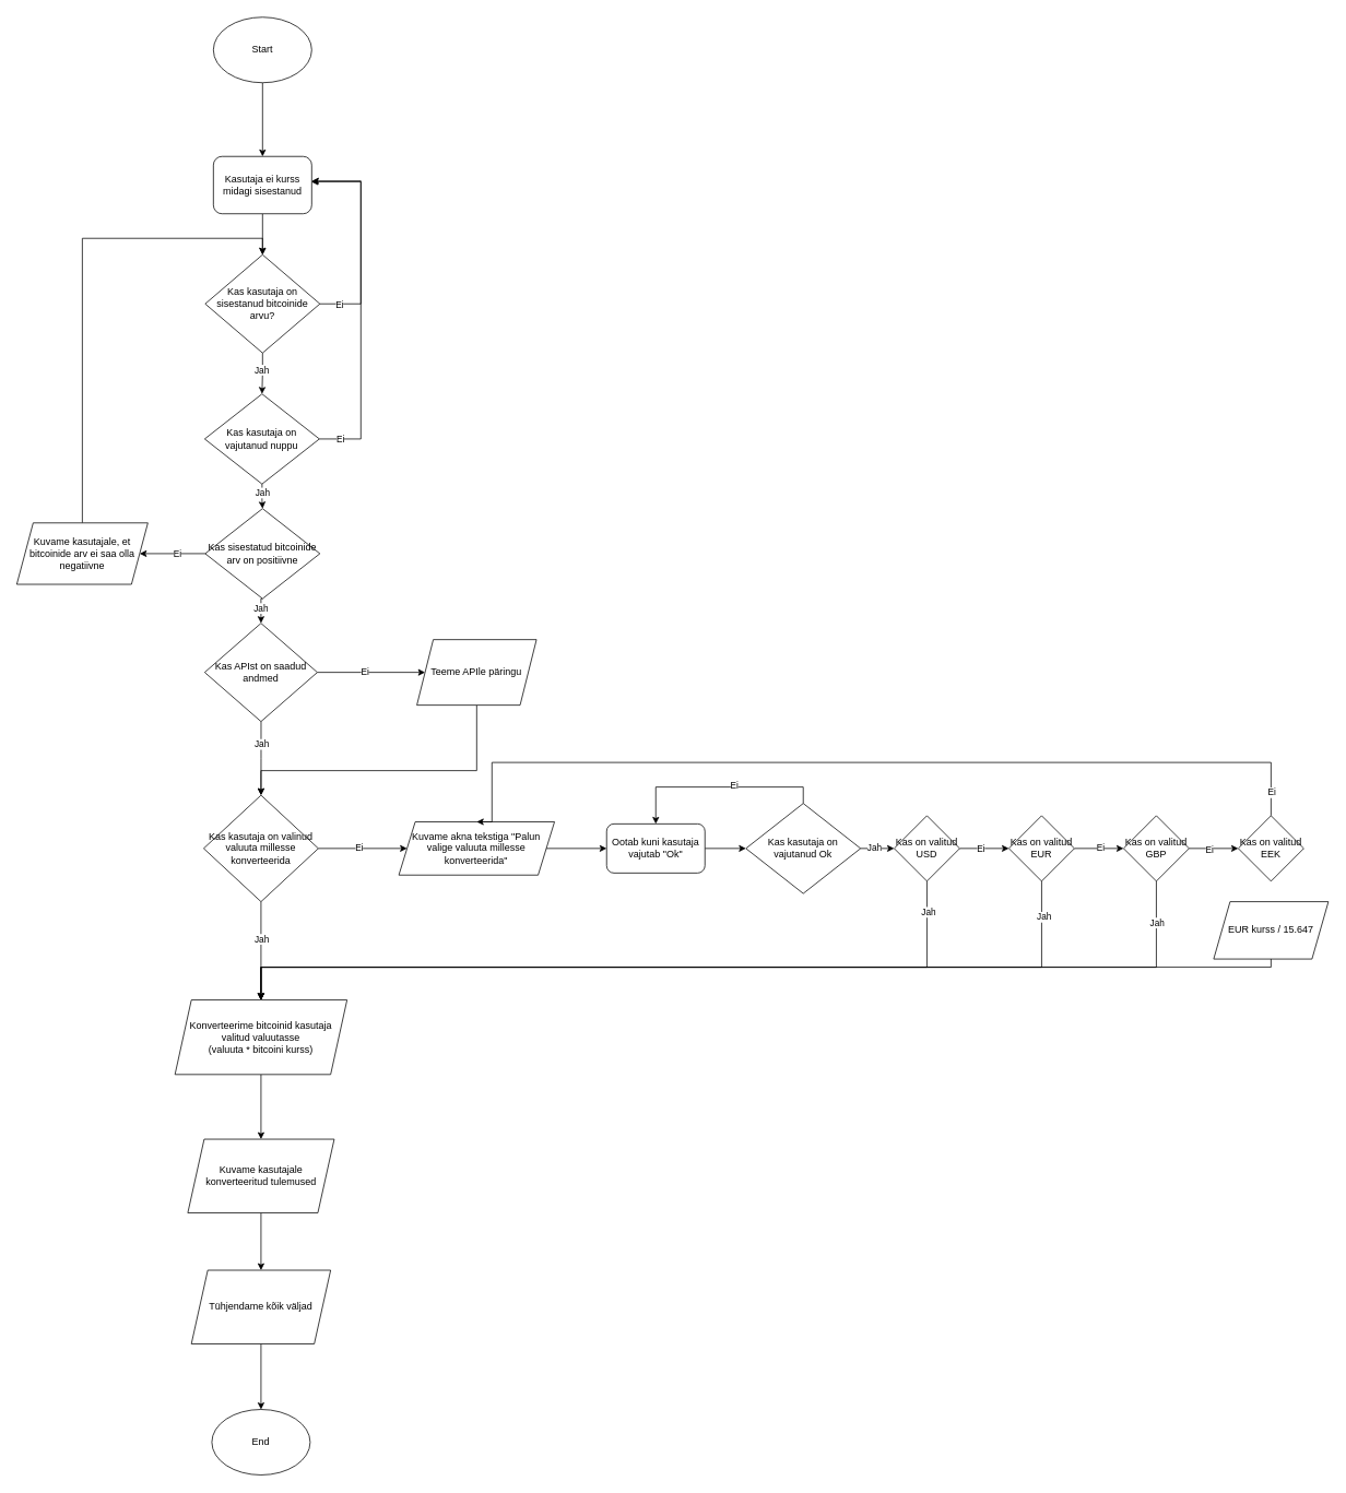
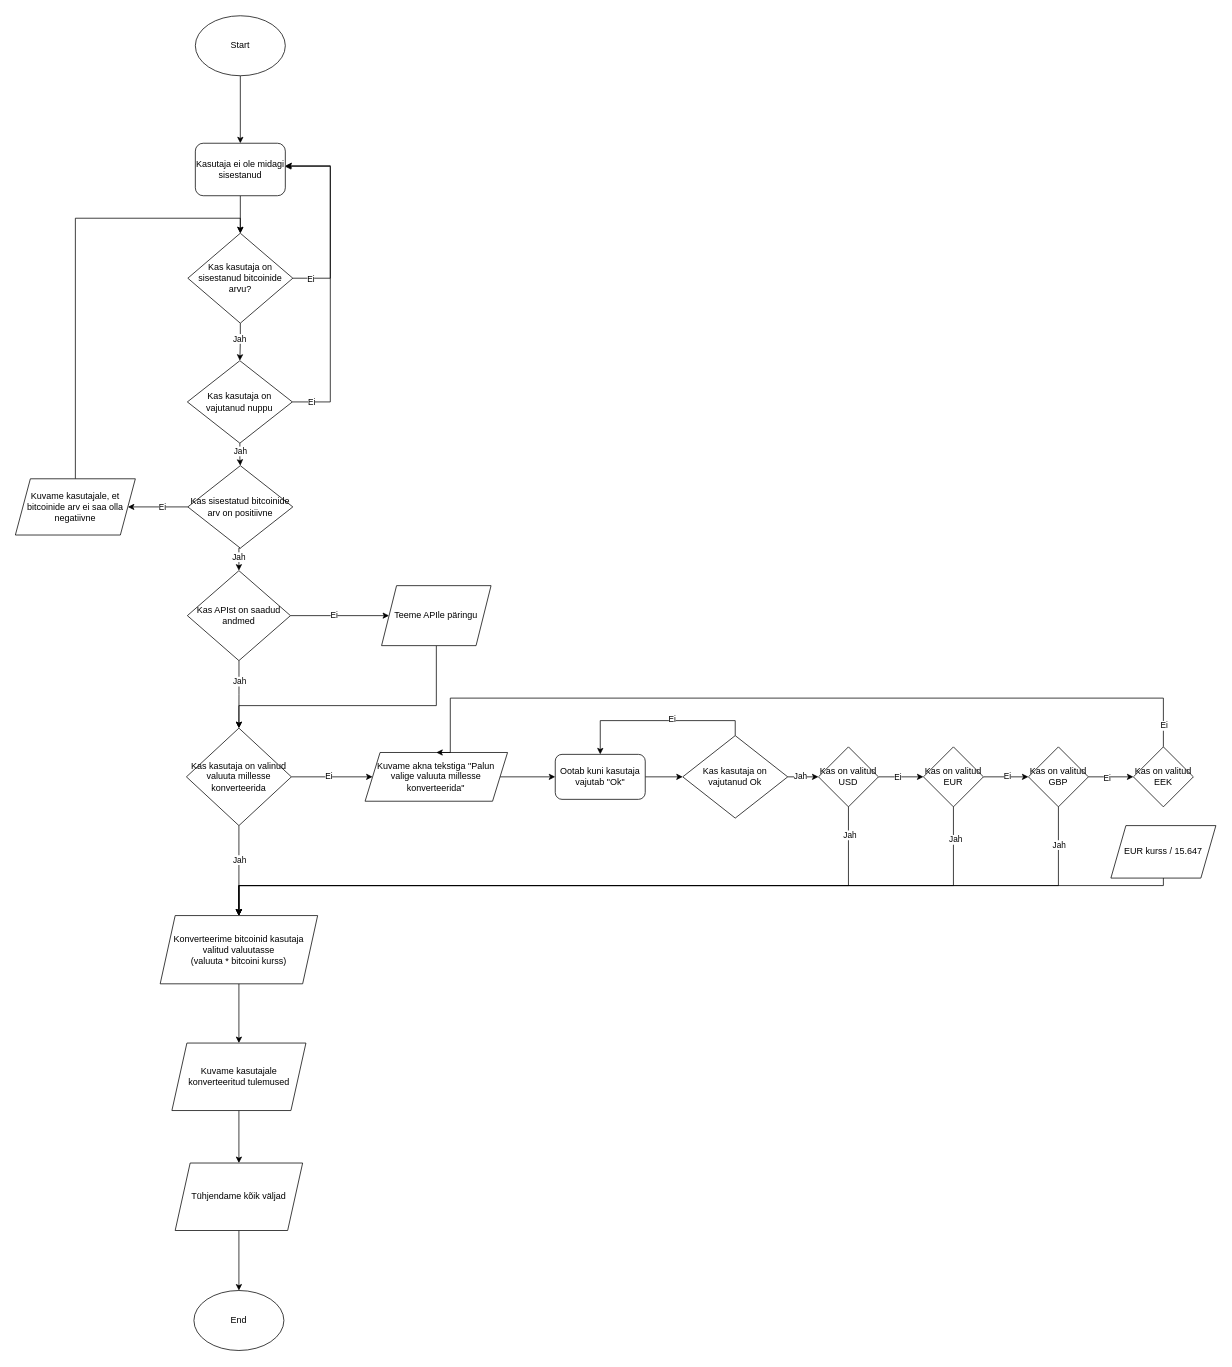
  <mxCell id="0" />
  <mxCell id="1" parent="0" />
  <mxCell id="2" style="edgeStyle=orthogonalEdgeStyle;rounded=0;orthogonalLoop=1;jettySize=auto;html=1;entryX=0.5;entryY=0;entryDx=0;entryDy=0;" parent="1" source="49" target="4" edge="1"><mxGeometry relative="1" as="geometry"><mxPoint x="320" y="110" as="sourcePoint" /></mxGeometry></mxCell>
  <mxCell id="3" style="edgeStyle=orthogonalEdgeStyle;rounded=0;orthogonalLoop=1;jettySize=auto;html=1;entryX=0.5;entryY=0;entryDx=0;entryDy=0;" parent="1" source="4" target="7" edge="1"><mxGeometry relative="1" as="geometry" /></mxCell>
- <mxCell id="4" value="Kasutaja ei kurss midagi sisestanud" style="rounded=1;whiteSpace=wrap;html=1;" parent="1" vertex="1"><mxGeometry x="260" y="190" width="120" height="70" as="geometry" /></mxCell>
+ <mxCell id="4" value="Kasutaja ei ole midagi sisestanud" style="rounded=1;whiteSpace=wrap;html=1;" parent="1" vertex="1"><mxGeometry x="260" y="190" width="120" height="70" as="geometry" /></mxCell>
  <mxCell id="5" style="edgeStyle=orthogonalEdgeStyle;rounded=0;orthogonalLoop=1;jettySize=auto;html=1;entryX=0.5;entryY=0;entryDx=0;entryDy=0;" parent="1" source="7" target="14" edge="1"><mxGeometry relative="1" as="geometry" /></mxCell>
  <mxCell id="6" value="Jah" style="edgeLabel;html=1;align=center;verticalAlign=middle;resizable=0;points=[];" parent="5" vertex="1" connectable="0"><mxGeometry x="-0.196" y="-2" relative="1" as="geometry"><mxPoint as="offset" /></mxGeometry></mxCell>
  <mxCell id="7" value="Kas kasutaja on sisestanud bitcoinide arvu?" style="rhombus;whiteSpace=wrap;html=1;" parent="1" vertex="1"><mxGeometry x="250" y="310" width="140" height="120" as="geometry" /></mxCell>
  <mxCell id="8" style="edgeStyle=orthogonalEdgeStyle;rounded=0;orthogonalLoop=1;jettySize=auto;html=1;exitX=1;exitY=0.5;exitDx=0;exitDy=0;entryX=0.996;entryY=0.443;entryDx=0;entryDy=0;entryPerimeter=0;" parent="1" source="7" target="4" edge="1"><mxGeometry relative="1" as="geometry"><Array as="points"><mxPoint x="440" y="370" /><mxPoint x="440" y="221" /></Array></mxGeometry></mxCell>
  <mxCell id="9" value="Ei" style="edgeLabel;html=1;align=center;verticalAlign=middle;resizable=0;points=[];" parent="8" vertex="1" connectable="0"><mxGeometry x="-0.825" relative="1" as="geometry"><mxPoint as="offset" /></mxGeometry></mxCell>
  <mxCell id="10" style="edgeStyle=orthogonalEdgeStyle;rounded=0;orthogonalLoop=1;jettySize=auto;html=1;entryX=0.5;entryY=0;entryDx=0;entryDy=0;" parent="1" source="14" target="44" edge="1"><mxGeometry relative="1" as="geometry" /></mxCell>
  <mxCell id="11" value="Jah" style="edgeLabel;html=1;align=center;verticalAlign=middle;resizable=0;points=[];" parent="10" vertex="1" connectable="0"><mxGeometry x="-0.257" relative="1" as="geometry"><mxPoint as="offset" /></mxGeometry></mxCell>
  <mxCell id="12" style="edgeStyle=orthogonalEdgeStyle;rounded=0;orthogonalLoop=1;jettySize=auto;html=1;exitX=1;exitY=0.5;exitDx=0;exitDy=0;entryX=1.002;entryY=0.427;entryDx=0;entryDy=0;entryPerimeter=0;" parent="1" source="14" target="4" edge="1"><mxGeometry relative="1" as="geometry"><Array as="points"><mxPoint x="440" y="535" /><mxPoint x="440" y="220" /></Array></mxGeometry></mxCell>
  <mxCell id="13" value="Ei" style="edgeLabel;html=1;align=center;verticalAlign=middle;resizable=0;points=[];" parent="12" vertex="1" connectable="0"><mxGeometry x="-0.884" relative="1" as="geometry"><mxPoint as="offset" /></mxGeometry></mxCell>
  <mxCell id="14" value="Kas kasutaja on vajutanud nuppu" style="rhombus;whiteSpace=wrap;html=1;" parent="1" vertex="1"><mxGeometry x="249.37" y="480" width="140" height="110" as="geometry" /></mxCell>
  <mxCell id="15" style="edgeStyle=orthogonalEdgeStyle;rounded=0;orthogonalLoop=1;jettySize=auto;html=1;entryX=0;entryY=0.5;entryDx=0;entryDy=0;" parent="1" source="19" target="21" edge="1"><mxGeometry relative="1" as="geometry" /></mxCell>
  <mxCell id="16" value="Ei" style="edgeLabel;html=1;align=center;verticalAlign=middle;resizable=0;points=[];" parent="15" vertex="1" connectable="0"><mxGeometry x="-0.122" y="1" relative="1" as="geometry"><mxPoint as="offset" /></mxGeometry></mxCell>
  <mxCell id="17" style="edgeStyle=orthogonalEdgeStyle;rounded=0;orthogonalLoop=1;jettySize=auto;html=1;entryX=0.5;entryY=0;entryDx=0;entryDy=0;" parent="1" source="19" target="26" edge="1"><mxGeometry relative="1" as="geometry" /></mxCell>
  <mxCell id="18" value="Jah" style="edgeLabel;html=1;align=center;verticalAlign=middle;resizable=0;points=[];" parent="17" vertex="1" connectable="0"><mxGeometry x="-0.285" y="-3" relative="1" as="geometry"><mxPoint x="3" y="-4" as="offset" /></mxGeometry></mxCell>
  <mxCell id="19" value="Kas APIst on saadud andmed" style="rhombus;whiteSpace=wrap;html=1;" parent="1" vertex="1"><mxGeometry x="249.37" y="760" width="137.5" height="120" as="geometry" /></mxCell>
  <mxCell id="20" style="edgeStyle=orthogonalEdgeStyle;rounded=0;orthogonalLoop=1;jettySize=auto;html=1;entryX=0.5;entryY=0;entryDx=0;entryDy=0;" parent="1" source="21" target="26" edge="1"><mxGeometry relative="1" as="geometry"><Array as="points"><mxPoint x="581" y="940" /><mxPoint x="318" y="940" /></Array></mxGeometry></mxCell>
  <mxCell id="21" value="Teeme APIle päringu" style="shape=parallelogram;perimeter=parallelogramPerimeter;whiteSpace=wrap;html=1;fixedSize=1;" parent="1" vertex="1"><mxGeometry x="508.37" y="780" width="146" height="80" as="geometry" /></mxCell>
  <mxCell id="22" style="edgeStyle=orthogonalEdgeStyle;rounded=0;orthogonalLoop=1;jettySize=auto;html=1;entryX=0;entryY=0.5;entryDx=0;entryDy=0;" parent="1" source="26" target="28" edge="1"><mxGeometry relative="1" as="geometry" /></mxCell>
  <mxCell id="23" value="Ei" style="edgeLabel;html=1;align=center;verticalAlign=middle;resizable=0;points=[];" parent="22" vertex="1" connectable="0"><mxGeometry x="-0.098" y="1" relative="1" as="geometry"><mxPoint as="offset" /></mxGeometry></mxCell>
  <mxCell id="24" style="edgeStyle=orthogonalEdgeStyle;rounded=0;orthogonalLoop=1;jettySize=auto;html=1;entryX=0.5;entryY=0;entryDx=0;entryDy=0;" parent="1" source="26" target="37" edge="1"><mxGeometry relative="1" as="geometry" /></mxCell>
  <mxCell id="25" value="Jah" style="edgeLabel;html=1;align=center;verticalAlign=middle;resizable=0;points=[];" parent="24" vertex="1" connectable="0"><mxGeometry x="-0.253" relative="1" as="geometry"><mxPoint as="offset" /></mxGeometry></mxCell>
  <mxCell id="26" value="Kas kasutaja on valinud valuuta millesse konverteerida" style="rhombus;whiteSpace=wrap;html=1;" parent="1" vertex="1"><mxGeometry x="248.12" y="970" width="140" height="130" as="geometry" /></mxCell>
  <mxCell id="27" style="edgeStyle=orthogonalEdgeStyle;rounded=0;orthogonalLoop=1;jettySize=auto;html=1;exitX=1;exitY=0.5;exitDx=0;exitDy=0;entryX=0;entryY=0.5;entryDx=0;entryDy=0;" parent="1" source="28" target="30" edge="1"><mxGeometry relative="1" as="geometry" /></mxCell>
  <mxCell id="28" value="Kuvame akna tekstiga &quot;Palun valige valuuta millesse konverteerida&quot;" style="shape=parallelogram;perimeter=parallelogramPerimeter;whiteSpace=wrap;html=1;fixedSize=1;" parent="1" vertex="1"><mxGeometry x="486.37" y="1002.5" width="190" height="65" as="geometry" /></mxCell>
  <mxCell id="29" style="edgeStyle=orthogonalEdgeStyle;rounded=0;orthogonalLoop=1;jettySize=auto;html=1;exitX=1;exitY=0.5;exitDx=0;exitDy=0;entryX=0;entryY=0.5;entryDx=0;entryDy=0;" parent="1" source="30" target="35" edge="1"><mxGeometry relative="1" as="geometry" /></mxCell>
  <mxCell id="30" value="Ootab kuni kasutaja vajutab &quot;Ok&quot;" style="rounded=1;whiteSpace=wrap;html=1;" parent="1" vertex="1"><mxGeometry x="740" y="1005" width="120" height="60" as="geometry" /></mxCell>
  <mxCell id="31" style="edgeStyle=orthogonalEdgeStyle;rounded=0;orthogonalLoop=1;jettySize=auto;html=1;exitX=0.5;exitY=0;exitDx=0;exitDy=0;entryX=0.5;entryY=0;entryDx=0;entryDy=0;" parent="1" source="35" target="30" edge="1"><mxGeometry relative="1" as="geometry" /></mxCell>
  <mxCell id="32" value="Ei" style="edgeLabel;html=1;align=center;verticalAlign=middle;resizable=0;points=[];" parent="31" vertex="1" connectable="0"><mxGeometry x="-0.14" y="-2" relative="1" as="geometry"><mxPoint as="offset" /></mxGeometry></mxCell>
  <mxCell id="33" style="edgeStyle=orthogonalEdgeStyle;rounded=0;orthogonalLoop=1;jettySize=auto;html=1;entryX=0;entryY=0.5;entryDx=0;entryDy=0;" parent="1" source="35" target="54" edge="1"><mxGeometry relative="1" as="geometry" /></mxCell>
  <mxCell id="34" value="Jah" style="edgeLabel;html=1;align=center;verticalAlign=middle;resizable=0;points=[];" parent="33" vertex="1" connectable="0"><mxGeometry x="-0.231" y="1" relative="1" as="geometry"><mxPoint as="offset" /></mxGeometry></mxCell>
  <mxCell id="35" value="Kas kasutaja on vajutanud Ok" style="rhombus;whiteSpace=wrap;html=1;" parent="1" vertex="1"><mxGeometry x="910" y="980" width="140" height="110" as="geometry" /></mxCell>
  <mxCell id="36" style="edgeStyle=orthogonalEdgeStyle;rounded=0;orthogonalLoop=1;jettySize=auto;html=1;entryX=0.5;entryY=0;entryDx=0;entryDy=0;" parent="1" source="37" target="39" edge="1"><mxGeometry relative="1" as="geometry" /></mxCell>
  <mxCell id="37" value="Konverteerime bitcoinid kasutaja valitud valuutasse&lt;div&gt;(valuuta * bitcoini kurss)&lt;/div&gt;" style="shape=parallelogram;perimeter=parallelogramPerimeter;whiteSpace=wrap;html=1;fixedSize=1;" parent="1" vertex="1"><mxGeometry x="213.12" y="1220" width="210" height="91" as="geometry" /></mxCell>
  <mxCell id="38" style="edgeStyle=orthogonalEdgeStyle;rounded=0;orthogonalLoop=1;jettySize=auto;html=1;" parent="1" source="39" target="46" edge="1"><mxGeometry relative="1" as="geometry" /></mxCell>
  <mxCell id="39" value="Kuvame kasutajale konverteeritud tulemused" style="shape=parallelogram;perimeter=parallelogramPerimeter;whiteSpace=wrap;html=1;fixedSize=1;" parent="1" vertex="1"><mxGeometry x="228.74" y="1390" width="178.75" height="90" as="geometry" /></mxCell>
  <mxCell id="40" style="edgeStyle=orthogonalEdgeStyle;rounded=0;orthogonalLoop=1;jettySize=auto;html=1;exitX=0.5;exitY=1;exitDx=0;exitDy=0;entryX=0.5;entryY=0;entryDx=0;entryDy=0;" parent="1" source="44" target="19" edge="1"><mxGeometry relative="1" as="geometry" /></mxCell>
  <mxCell id="41" value="Jah" style="edgeLabel;html=1;align=center;verticalAlign=middle;resizable=0;points=[];" parent="40" vertex="1" connectable="0"><mxGeometry x="-0.166" y="-1" relative="1" as="geometry"><mxPoint as="offset" /></mxGeometry></mxCell>
  <mxCell id="42" style="edgeStyle=orthogonalEdgeStyle;rounded=0;orthogonalLoop=1;jettySize=auto;html=1;exitX=0;exitY=0.5;exitDx=0;exitDy=0;" parent="1" source="44" target="48" edge="1"><mxGeometry relative="1" as="geometry" /></mxCell>
  <mxCell id="43" value="Ei" style="edgeLabel;html=1;align=center;verticalAlign=middle;resizable=0;points=[];" parent="42" vertex="1" connectable="0"><mxGeometry x="-0.135" y="-1" relative="1" as="geometry"><mxPoint as="offset" /></mxGeometry></mxCell>
  <mxCell id="44" value="Kas sisestatud bitcoinide arv on positiivne" style="rhombus;whiteSpace=wrap;html=1;" parent="1" vertex="1"><mxGeometry x="250" y="620" width="140" height="110" as="geometry" /></mxCell>
  <mxCell id="45" style="edgeStyle=orthogonalEdgeStyle;rounded=0;orthogonalLoop=1;jettySize=auto;html=1;entryX=0.5;entryY=0;entryDx=0;entryDy=0;" parent="1" source="46" target="68" edge="1"><mxGeometry relative="1" as="geometry" /></mxCell>
  <mxCell id="46" value="Tühjendame kõik väljad" style="shape=parallelogram;perimeter=parallelogramPerimeter;whiteSpace=wrap;html=1;fixedSize=1;" parent="1" vertex="1"><mxGeometry x="233.11" y="1550" width="170" height="90" as="geometry" /></mxCell>
  <mxCell id="47" style="edgeStyle=orthogonalEdgeStyle;rounded=0;orthogonalLoop=1;jettySize=auto;html=1;exitX=0.5;exitY=0;exitDx=0;exitDy=0;entryX=0.5;entryY=0;entryDx=0;entryDy=0;" parent="1" source="48" target="7" edge="1"><mxGeometry relative="1" as="geometry" /></mxCell>
  <mxCell id="48" value="Kuvame kasutajale, et bitcoinide arv ei saa olla negatiivne" style="shape=parallelogram;perimeter=parallelogramPerimeter;whiteSpace=wrap;html=1;fixedSize=1;" parent="1" vertex="1"><mxGeometry x="20" y="637.5" width="160" height="75" as="geometry" /></mxCell>
  <mxCell id="49" value="Start" style="ellipse;whiteSpace=wrap;html=1;" parent="1" vertex="1"><mxGeometry x="260" y="20" width="120" height="80" as="geometry" /></mxCell>
  <mxCell id="50" style="edgeStyle=orthogonalEdgeStyle;rounded=0;orthogonalLoop=1;jettySize=auto;html=1;exitX=1;exitY=0.5;exitDx=0;exitDy=0;entryX=0;entryY=0.5;entryDx=0;entryDy=0;" parent="1" source="54" target="59" edge="1"><mxGeometry relative="1" as="geometry" /></mxCell>
  <mxCell id="51" value="Ei" style="edgeLabel;html=1;align=center;verticalAlign=middle;resizable=0;points=[];" parent="50" vertex="1" connectable="0"><mxGeometry x="-0.164" relative="1" as="geometry"><mxPoint as="offset" /></mxGeometry></mxCell>
  <mxCell id="52" style="edgeStyle=orthogonalEdgeStyle;rounded=0;orthogonalLoop=1;jettySize=auto;html=1;entryX=0.5;entryY=0;entryDx=0;entryDy=0;" parent="1" source="54" target="37" edge="1"><mxGeometry relative="1" as="geometry"><Array as="points"><mxPoint x="1131" y="1180" /><mxPoint x="318" y="1180" /></Array></mxGeometry></mxCell>
  <mxCell id="53" value="Jah" style="edgeLabel;html=1;align=center;verticalAlign=middle;resizable=0;points=[];" parent="52" vertex="1" connectable="0"><mxGeometry x="-0.922" y="1" relative="1" as="geometry"><mxPoint as="offset" /></mxGeometry></mxCell>
  <mxCell id="54" value="Kas on valitud USD" style="rhombus;whiteSpace=wrap;html=1;" parent="1" vertex="1"><mxGeometry x="1091" y="995" width="80" height="80" as="geometry" /></mxCell>
  <mxCell id="55" style="edgeStyle=orthogonalEdgeStyle;rounded=0;orthogonalLoop=1;jettySize=auto;html=1;exitX=1;exitY=0.5;exitDx=0;exitDy=0;entryX=0;entryY=0.5;entryDx=0;entryDy=0;" parent="1" source="59" target="64" edge="1"><mxGeometry relative="1" as="geometry" /></mxCell>
  <mxCell id="56" value="Ei" style="edgeLabel;html=1;align=center;verticalAlign=middle;resizable=0;points=[];" parent="55" vertex="1" connectable="0"><mxGeometry x="0.019" y="2" relative="1" as="geometry"><mxPoint as="offset" /></mxGeometry></mxCell>
  <mxCell id="57" style="edgeStyle=orthogonalEdgeStyle;rounded=0;orthogonalLoop=1;jettySize=auto;html=1;entryX=0.5;entryY=0;entryDx=0;entryDy=0;" parent="1" source="59" target="37" edge="1"><mxGeometry relative="1" as="geometry"><Array as="points"><mxPoint x="1271" y="1180" /><mxPoint x="318" y="1180" /></Array></mxGeometry></mxCell>
  <mxCell id="58" value="Jah" style="edgeLabel;html=1;align=center;verticalAlign=middle;resizable=0;points=[];" parent="57" vertex="1" connectable="0"><mxGeometry x="-0.921" y="2" relative="1" as="geometry"><mxPoint as="offset" /></mxGeometry></mxCell>
  <mxCell id="59" value="Kas on valitud EUR" style="rhombus;whiteSpace=wrap;html=1;" parent="1" vertex="1"><mxGeometry x="1231" y="995" width="80" height="80" as="geometry" /></mxCell>
  <mxCell id="60" style="edgeStyle=orthogonalEdgeStyle;rounded=0;orthogonalLoop=1;jettySize=auto;html=1;entryX=0;entryY=0.5;entryDx=0;entryDy=0;" parent="1" source="64" target="67" edge="1"><mxGeometry relative="1" as="geometry" /></mxCell>
  <mxCell id="61" value="Ei" style="edgeLabel;html=1;align=center;verticalAlign=middle;resizable=0;points=[];" parent="60" vertex="1" connectable="0"><mxGeometry x="-0.21" y="-1" relative="1" as="geometry"><mxPoint as="offset" /></mxGeometry></mxCell>
  <mxCell id="62" style="edgeStyle=orthogonalEdgeStyle;rounded=0;orthogonalLoop=1;jettySize=auto;html=1;" parent="1" source="64" target="37" edge="1"><mxGeometry relative="1" as="geometry"><Array as="points"><mxPoint x="1411" y="1180" /><mxPoint x="318" y="1180" /></Array></mxGeometry></mxCell>
  <mxCell id="63" value="Jah" style="edgeLabel;html=1;align=center;verticalAlign=middle;resizable=0;points=[];" parent="62" vertex="1" connectable="0"><mxGeometry x="-0.919" relative="1" as="geometry"><mxPoint as="offset" /></mxGeometry></mxCell>
  <mxCell id="64" value="Kas on valitud GBP" style="rhombus;whiteSpace=wrap;html=1;" parent="1" vertex="1"><mxGeometry x="1371" y="995" width="80" height="80" as="geometry" /></mxCell>
  <mxCell id="65" style="edgeStyle=orthogonalEdgeStyle;rounded=0;orthogonalLoop=1;jettySize=auto;html=1;entryX=0.5;entryY=0;entryDx=0;entryDy=0;" parent="1" source="67" target="28" edge="1"><mxGeometry relative="1" as="geometry"><Array as="points"><mxPoint x="1551" y="930" /><mxPoint x="600" y="930" /><mxPoint x="600" y="1003" /></Array></mxGeometry></mxCell>
  <mxCell id="66" value="Ei" style="edgeLabel;html=1;align=center;verticalAlign=middle;resizable=0;points=[];" parent="65" vertex="1" connectable="0"><mxGeometry x="-0.948" relative="1" as="geometry"><mxPoint as="offset" /></mxGeometry></mxCell>
  <mxCell id="67" value="Kas on valitud EEK" style="rhombus;whiteSpace=wrap;html=1;" parent="1" vertex="1"><mxGeometry x="1511" y="995" width="80" height="80" as="geometry" /></mxCell>
  <mxCell id="68" value="End" style="ellipse;whiteSpace=wrap;html=1;" parent="1" vertex="1"><mxGeometry x="258.11" y="1720" width="120" height="80" as="geometry" /></mxCell>
  <mxCell id="69" style="edgeStyle=orthogonalEdgeStyle;rounded=0;orthogonalLoop=1;jettySize=auto;html=1;entryX=0.5;entryY=0;entryDx=0;entryDy=0;" edge="1" parent="1" source="70" target="37"><mxGeometry relative="1" as="geometry"><Array as="points"><mxPoint x="1551" y="1180" /><mxPoint x="318" y="1180" /></Array></mxGeometry></mxCell>
  <mxCell id="70" value="EUR kurss /&amp;nbsp;15.647" style="shape=parallelogram;perimeter=parallelogramPerimeter;whiteSpace=wrap;html=1;fixedSize=1;" vertex="1" parent="1"><mxGeometry x="1481" y="1100" width="140" height="70" as="geometry" /></mxCell>
